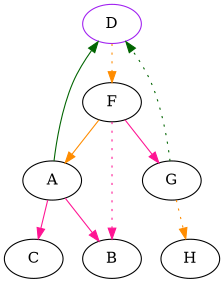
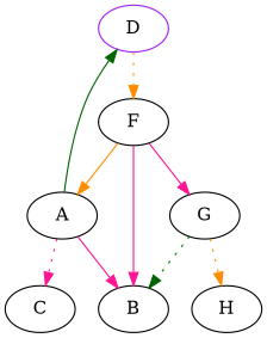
  digraph {
    edge [color=deeppink style=dotted]
    n1 [color=purple label=D]
    n2 [label=F]
    n3 [label=A]
    n4 [label=G]
    n5 [label=B]
    n6 [label=C]
    n7 [label=H]
    n1 -> n2 [color=darkorange]
    n2 -> n3 [color=darkorange style=solid]
    n2 -> n4 [style=solid]
-   n2 -> n5
+   n2 -> n5 [style=solid]
    n3 -> n1 [color=darkgreen style=solid]
    n3 -> n5 [style=solid]
-   n3 -> n6 [style=solid]
-   n4 -> n1 [color=darkgreen]
+   n3 -> n6
+   n4 -> n5 [color=darkgreen]
    n4 -> n7 [color=darkorange]
  }
